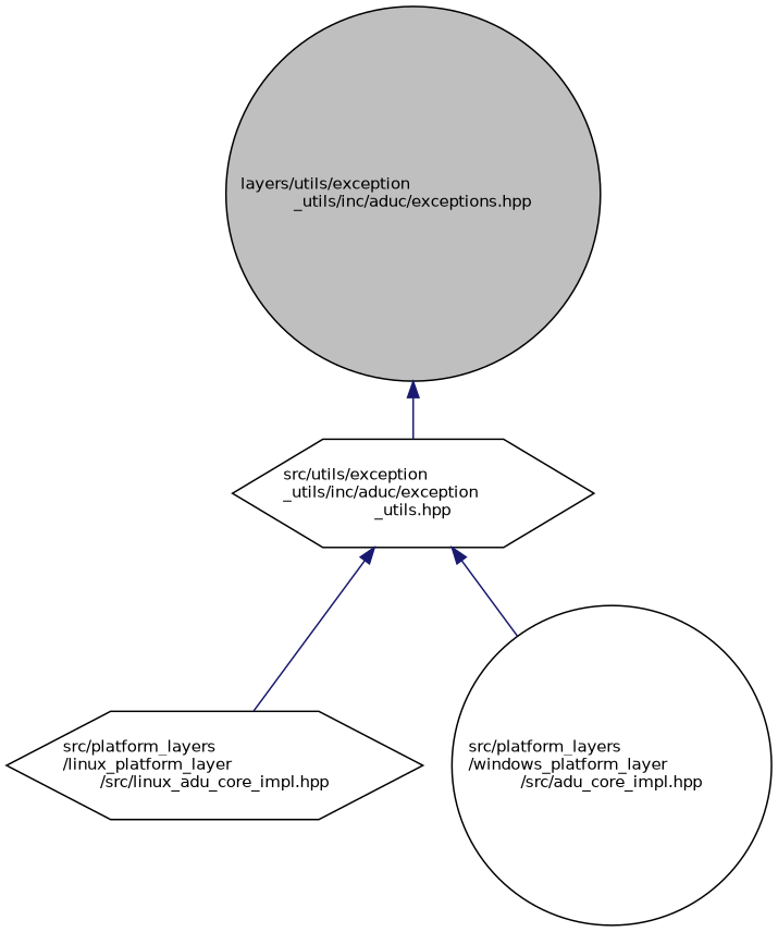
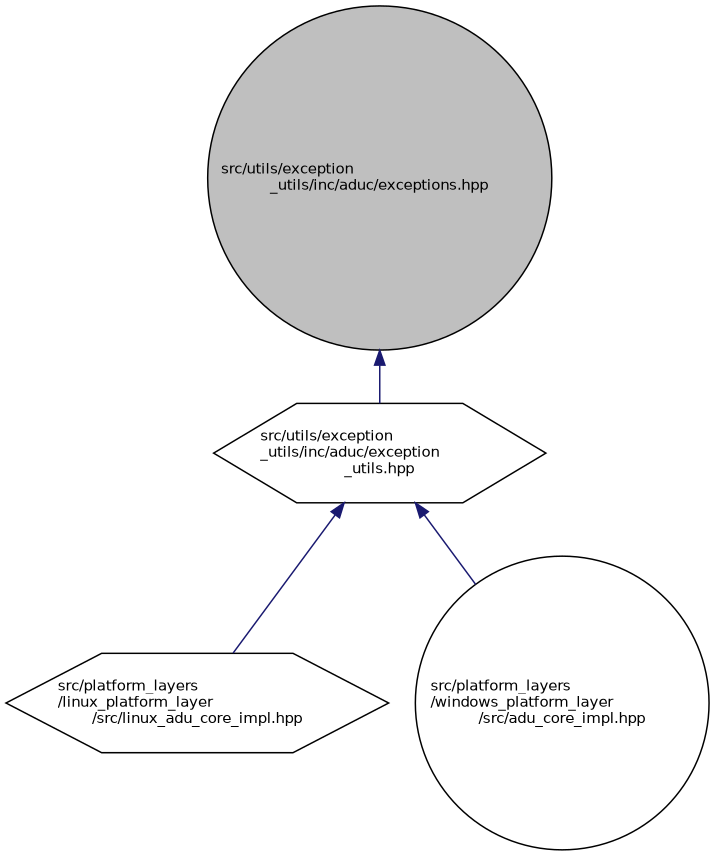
  digraph {
    node [color=black fillcolor=white fontname=Helvetica fontsize=10 shape=circle style=filled]
    edge [color=midnightblue dir=back fontname=Helvetica fontsize=10 labelfontname=Helvetica labelfontsize=10 style=solid]
-   n1 [fillcolor=grey75 fontcolor=black height=0.2 label="layers/utils/exception\l_utils/inc/aduc/exceptions.hpp" width=0.4]
+   n1 [fillcolor=grey75 fontcolor=black height=0.2 label="src/utils/exception\l_utils/inc/aduc/exceptions.hpp" width=0.4]
    n2 [height=0.2 label="src/utils/exception\l_utils/inc/aduc/exception\l_utils.hpp" shape=hexagon width=0.4]
    n3 [height=0.2 label="src/platform_layers\l/linux_platform_layer\l/src/linux_adu_core_impl.hpp" shape=hexagon width=0.4]
    n4 [height=0.2 label="src/platform_layers\l/windows_platform_layer\l/src/adu_core_impl.hpp" width=0.4]
    n1 -> n2
    n2 -> n3
    n2 -> n4
  }
